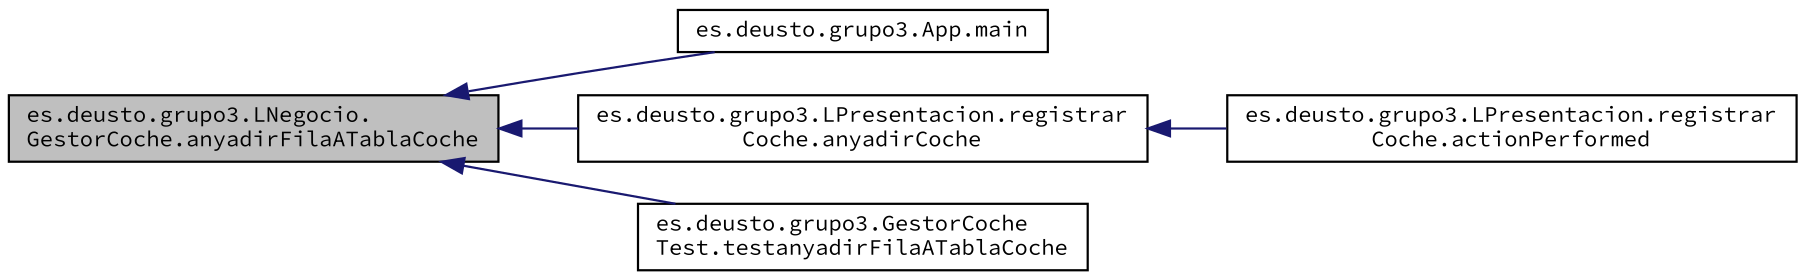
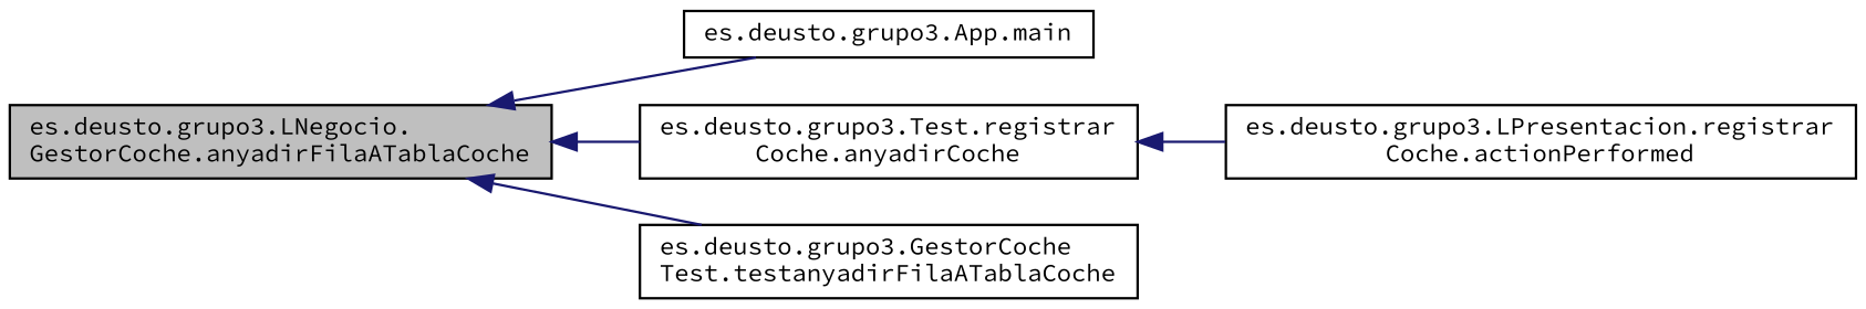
  digraph {
    rankdir=LR
    fontname="Source Code Pro"
    node [color=black fillcolor=white fontname="Source Code Pro" fontsize=10 shape=record style=filled]
    edge [color=midnightblue dir=back fontname="Source Code Pro" fontsize=10 labelfontname=Helvetica labelfontsize=10 style=solid]
    n1 [fillcolor=grey75 fontcolor=black height=0.2 label="es.deusto.grupo3.LNegocio.\lGestorCoche.anyadirFilaATablaCoche" width=0.4]
    n2 [height=0.2 label="es.deusto.grupo3.App.main" width=0.4]
-   n3 [height=0.2 label="es.deusto.grupo3.LPresentacion.registrar\lCoche.anyadirCoche" width=0.4]
+   n3 [height=0.2 label="es.deusto.grupo3.Test.registrar\lCoche.anyadirCoche" width=0.4]
    n4 [height=0.2 label="es.deusto.grupo3.GestorCoche\lTest.testanyadirFilaATablaCoche" width=0.4]
    n5 [height=0.2 label="es.deusto.grupo3.LPresentacion.registrar\lCoche.actionPerformed" width=0.4]
    n1 -> n2
    n1 -> n3
    n1 -> n4
    n3 -> n5
  }
